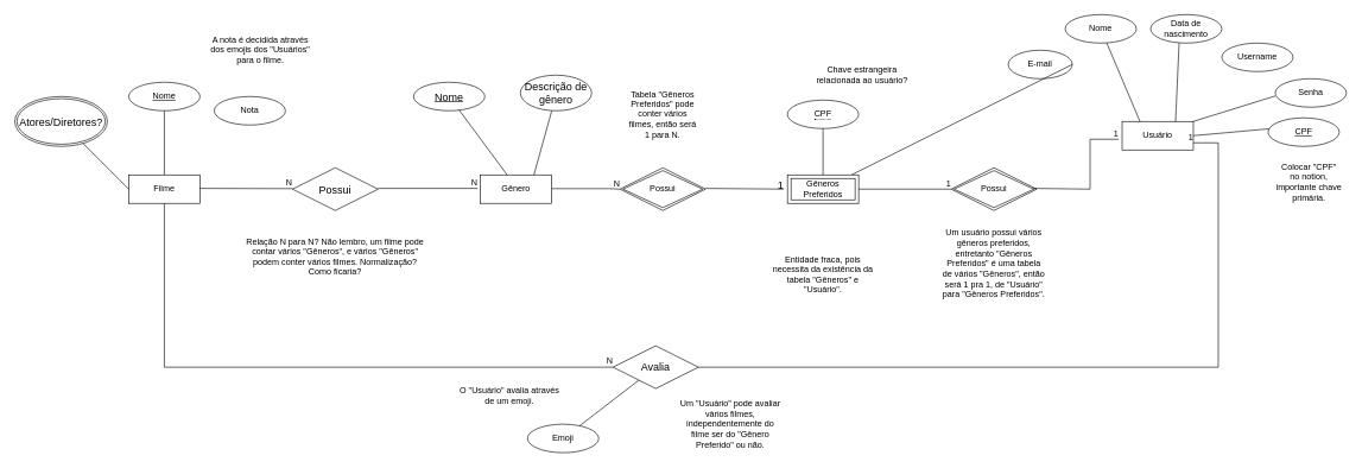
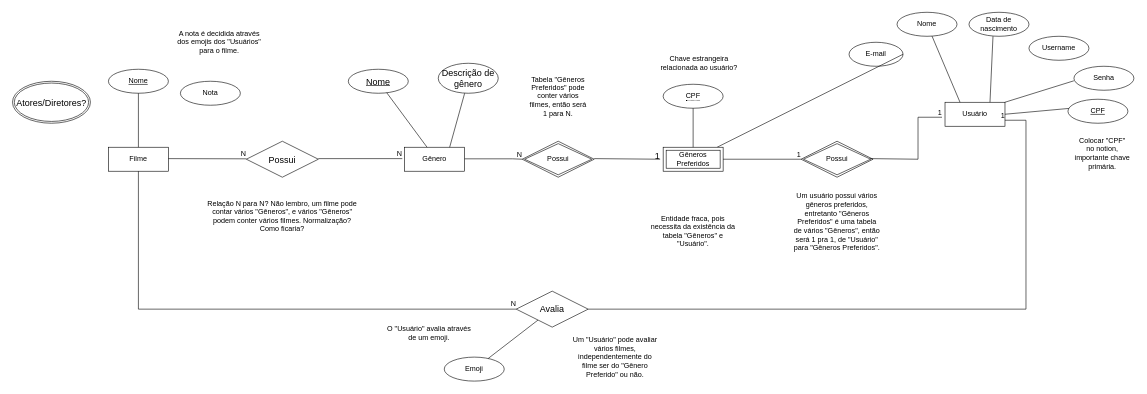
  <mxCell id="0" />
  <mxCell id="1" parent="0" />
  <mxCell id="2" value="Filme" style="whiteSpace=wrap;html=1;align=center;" parent="1" vertex="1"><mxGeometry x="180" y="245" width="100" height="40" as="geometry" /></mxCell>
  <mxCell id="3" value="Usuário" style="whiteSpace=wrap;html=1;align=center;" parent="1" vertex="1"><mxGeometry x="1575" y="170" width="100" height="40" as="geometry" /></mxCell>
  <mxCell id="4" value="Gênero" style="whiteSpace=wrap;html=1;align=center;" parent="1" vertex="1"><mxGeometry x="674" y="245" width="100" height="40" as="geometry" /></mxCell>
  <mxCell id="5" value="Tabela &quot;Gêneros Preferidos&quot; pode conter vários filmes, então será 1 para N." style="text;html=1;strokeColor=none;fillColor=none;align=center;verticalAlign=middle;whiteSpace=wrap;rounded=0;" parent="1" vertex="1"><mxGeometry x="880" y="150" width="100" height="20" as="geometry" /></mxCell>
  <mxCell id="6" style="edgeStyle=orthogonalEdgeStyle;rounded=0;orthogonalLoop=1;jettySize=auto;html=1;exitX=0.5;exitY=1;exitDx=0;exitDy=0;" parent="1" edge="1"><mxGeometry relative="1" as="geometry"><mxPoint x="390" y="195" as="sourcePoint" /><mxPoint x="390" y="195" as="targetPoint" /></mxGeometry></mxCell>
  <mxCell id="7" value="Nome" style="ellipse;whiteSpace=wrap;html=1;align=center;" parent="1" vertex="1"><mxGeometry x="1495" y="20" width="100" height="40" as="geometry" /></mxCell>
  <mxCell id="8" value="Data de nascimento" style="ellipse;whiteSpace=wrap;html=1;align=center;" parent="1" vertex="1"><mxGeometry x="1615" y="20" width="100" height="40" as="geometry" /></mxCell>
  <mxCell id="9" value="Username" style="ellipse;whiteSpace=wrap;html=1;align=center;" parent="1" vertex="1"><mxGeometry x="1715" y="60" width="100" height="40" as="geometry" /></mxCell>
  <mxCell id="10" value="E-mail" style="ellipse;whiteSpace=wrap;html=1;align=center;" parent="1" vertex="1"><mxGeometry x="1415" y="70" width="90" height="40" as="geometry" /></mxCell>
  <mxCell id="11" value="Senha" style="ellipse;whiteSpace=wrap;html=1;align=center;" parent="1" vertex="1"><mxGeometry x="1790" y="110" width="100" height="40" as="geometry" /></mxCell>
  <mxCell id="12" style="edgeStyle=orthogonalEdgeStyle;rounded=0;orthogonalLoop=1;jettySize=auto;html=1;exitX=0.5;exitY=1;exitDx=0;exitDy=0;" parent="1" source="8" target="8" edge="1"><mxGeometry relative="1" as="geometry" /></mxCell>
  <mxCell id="13" value="" style="endArrow=none;html=1;rounded=0;exitX=1;exitY=0.5;exitDx=0;exitDy=0;" parent="1" source="10" target="26" edge="1"><mxGeometry relative="1" as="geometry"><mxPoint x="1465" y="150" as="sourcePoint" /><mxPoint x="1625" y="150" as="targetPoint" /></mxGeometry></mxCell>
  <mxCell id="14" value="" style="endArrow=none;html=1;rounded=0;entryX=0.25;entryY=0;entryDx=0;entryDy=0;" parent="1" source="7" target="3" edge="1"><mxGeometry relative="1" as="geometry"><mxPoint x="1495" y="90" as="sourcePoint" /><mxPoint x="1595" y="140" as="targetPoint" /></mxGeometry></mxCell>
  <mxCell id="15" value="" style="endArrow=none;html=1;rounded=0;exitX=1;exitY=0.5;exitDx=0;exitDy=0;entryX=0.75;entryY=0;entryDx=0;entryDy=0;" parent="1" target="3" edge="1"><mxGeometry relative="1" as="geometry"><mxPoint x="1655" y="60" as="sourcePoint" /><mxPoint x="1755" y="110" as="targetPoint" /></mxGeometry></mxCell>
  <mxCell id="16" value="" style="endArrow=none;html=1;rounded=0;exitX=1;exitY=0.5;exitDx=0;exitDy=0;" parent="1" source="3" edge="1"><mxGeometry relative="1" as="geometry"><mxPoint x="1705" y="130" as="sourcePoint" /><mxPoint x="1785" y="180" as="targetPoint" /></mxGeometry></mxCell>
  <mxCell id="17" value="" style="endArrow=none;html=1;rounded=0;exitX=1;exitY=0;exitDx=0;exitDy=0;entryX=0;entryY=1;entryDx=0;entryDy=0;" parent="1" source="3" edge="1"><mxGeometry relative="1" as="geometry"><mxPoint x="1675" y="120" as="sourcePoint" /><mxPoint x="1789.883" y="134.237" as="targetPoint" /></mxGeometry></mxCell>
  <mxCell id="18" value="" style="edgeStyle=entityRelationEdgeStyle;fontSize=12;html=1;endArrow=ERoneToMany;startArrow=ERmandOne;targetPerimeterSpacing=0;sketch=0;rounded=0;strokeColor=none;" parent="1" edge="1"><mxGeometry width="100" height="100" relative="1" as="geometry"><mxPoint x="1165" y="310" as="sourcePoint" /><mxPoint x="1115" y="510" as="targetPoint" /></mxGeometry></mxCell>
  <mxCell id="19" value="Um usuário possui vários gêneros preferidos, entretanto &quot;Gêneros Preferidos&quot; é uma tabela de vários &quot;Gêneros&quot;, então será 1 pra 1, de &quot;Usuário&quot; para &quot;Gêneros Preferidos&quot;." style="text;html=1;strokeColor=none;fillColor=none;align=center;verticalAlign=middle;whiteSpace=wrap;rounded=0;" parent="1" vertex="1"><mxGeometry x="1320" y="360" width="150" height="20" as="geometry" /></mxCell>
  <mxCell id="20" value="Nota" style="ellipse;whiteSpace=wrap;html=1;align=center;" parent="1" vertex="1"><mxGeometry x="300" y="135" width="100" height="40" as="geometry" /></mxCell>
  <mxCell id="21" value="Nome" style="ellipse;whiteSpace=wrap;html=1;align=center;fontStyle=4;" parent="1" vertex="1"><mxGeometry x="180" y="115" width="100" height="40" as="geometry" /></mxCell>
  <mxCell id="22" value="" style="endArrow=none;html=1;rounded=0;strokeColor=#000000;exitX=0.5;exitY=1;exitDx=0;exitDy=0;" parent="1" source="21" target="2" edge="1"><mxGeometry relative="1" as="geometry"><mxPoint x="100" y="205" as="sourcePoint" /><mxPoint x="260" y="205" as="targetPoint" /></mxGeometry></mxCell>
  <mxCell id="23" value="CPF" style="ellipse;whiteSpace=wrap;html=1;align=center;fontStyle=4;" parent="1" vertex="1"><mxGeometry x="1780" y="165" width="100" height="40" as="geometry" /></mxCell>
  <mxCell id="24" value="Emoji" style="ellipse;whiteSpace=wrap;html=1;align=center;" parent="1" vertex="1"><mxGeometry x="740" y="595" width="100" height="40" as="geometry" /></mxCell>
  <mxCell id="25" value="" style="endArrow=none;html=1;rounded=0;strokeColor=#000000;" parent="1" source="24" target="53" edge="1"><mxGeometry relative="1" as="geometry"><mxPoint x="90" y="335" as="sourcePoint" /><mxPoint x="250" y="335" as="targetPoint" /></mxGeometry></mxCell>
  <mxCell id="26" value="Gêneros Preferidos" style="shape=ext;margin=3;double=1;whiteSpace=wrap;html=1;align=center;" parent="1" vertex="1"><mxGeometry x="1105" y="245" width="100" height="40" as="geometry" /></mxCell>
  <mxCell id="27" value="Entidade fraca, pois necessita da existência da tabela &quot;Gêneros&quot; e &quot;Usuário&quot;." style="text;html=1;strokeColor=none;fillColor=none;align=center;verticalAlign=middle;whiteSpace=wrap;rounded=0;" parent="1" vertex="1"><mxGeometry x="1080" y="370" width="150" height="30" as="geometry" /></mxCell>
  <mxCell id="28" style="edgeStyle=orthogonalEdgeStyle;rounded=0;sketch=0;jumpStyle=none;orthogonalLoop=1;jettySize=auto;html=1;exitX=0.5;exitY=1;exitDx=0;exitDy=0;startArrow=ERoneToMany;startFill=0;targetPerimeterSpacing=0;strokeColor=#000000;" parent="1" edge="1"><mxGeometry relative="1" as="geometry"><mxPoint x="1330" y="440" as="sourcePoint" /><mxPoint x="1330" y="440" as="targetPoint" /></mxGeometry></mxCell>
  <mxCell id="29" value="Possui" style="shape=rhombus;double=1;perimeter=rhombusPerimeter;whiteSpace=wrap;html=1;align=center;" parent="1" vertex="1"><mxGeometry x="1335" y="235" width="120" height="60" as="geometry" /></mxCell>
  <mxCell id="30" value="&lt;span style=&quot;border-bottom: 1px dotted&quot;&gt;CPF&lt;/span&gt;" style="ellipse;whiteSpace=wrap;html=1;align=center;" parent="1" vertex="1"><mxGeometry x="1105" y="140" width="100" height="40" as="geometry" /></mxCell>
  <mxCell id="31" value="" style="endArrow=none;html=1;rounded=0;strokeColor=#000000;strokeWidth=1;entryX=0.5;entryY=0;entryDx=0;entryDy=0;exitX=0.5;exitY=1;exitDx=0;exitDy=0;" parent="1" source="30" target="26" edge="1"><mxGeometry relative="1" as="geometry"><mxPoint x="1105" y="175" as="sourcePoint" /><mxPoint x="1265" y="175" as="targetPoint" /></mxGeometry></mxCell>
- <mxCell id="32" value="Chave estrangeira relacionada ao usuário?" style="text;html=1;strokeColor=none;fillColor=none;align=center;verticalAlign=middle;whiteSpace=wrap;rounded=0;" parent="1" vertex="1"><mxGeometry x="1135" y="90" width="150" height="30" as="geometry" /></mxCell>
+ <mxCell id="32" value="Chave estrangeira relacionada ao usuário?" style="text;html=1;strokeColor=none;fillColor=none;align=center;verticalAlign=middle;whiteSpace=wrap;rounded=0;" parent="1" vertex="1"><mxGeometry x="1090" y="90" width="150" height="30" as="geometry" /></mxCell>
  <mxCell id="33" value="Possui" style="shape=rhombus;double=1;perimeter=rhombusPerimeter;whiteSpace=wrap;html=1;align=center;" parent="1" vertex="1"><mxGeometry x="870" y="235" width="120" height="60" as="geometry" /></mxCell>
  <mxCell id="34" value="" style="endArrow=none;html=1;rounded=0;strokeColor=#000000;strokeWidth=1;" parent="1" edge="1"><mxGeometry relative="1" as="geometry"><mxPoint x="990" y="264" as="sourcePoint" /><mxPoint x="1100" y="265" as="targetPoint" /></mxGeometry></mxCell>
  <mxCell id="35" value="1" style="resizable=0;html=1;align=right;verticalAlign=bottom;fontSize=15;" parent="34" connectable="0" vertex="1"><mxGeometry x="1" relative="1" as="geometry"><mxPoint y="5" as="offset" /></mxGeometry></mxCell>
  <mxCell id="36" value="" style="endArrow=none;html=1;rounded=0;strokeColor=#000000;strokeWidth=1;entryX=0;entryY=0.5;entryDx=0;entryDy=0;" parent="1" target="33" edge="1"><mxGeometry relative="1" as="geometry"><mxPoint x="774" y="264.33" as="sourcePoint" /><mxPoint x="860" y="264" as="targetPoint" /><Array as="points"><mxPoint x="854" y="264.33" /></Array></mxGeometry></mxCell>
  <mxCell id="37" value="N" style="resizable=0;html=1;align=right;verticalAlign=bottom;" parent="36" connectable="0" vertex="1"><mxGeometry x="1" relative="1" as="geometry" /></mxCell>
  <mxCell id="38" value="" style="endArrow=none;html=1;rounded=0;strokeColor=#000000;strokeWidth=1;entryX=0;entryY=0.5;entryDx=0;entryDy=0;exitX=1;exitY=0.5;exitDx=0;exitDy=0;" parent="1" source="26" target="29" edge="1"><mxGeometry relative="1" as="geometry"><mxPoint x="1170" y="280" as="sourcePoint" /><mxPoint x="1330" y="280" as="targetPoint" /></mxGeometry></mxCell>
  <mxCell id="39" value="1" style="resizable=0;html=1;align=right;verticalAlign=bottom;" parent="38" connectable="0" vertex="1"><mxGeometry x="1" relative="1" as="geometry" /></mxCell>
  <mxCell id="40" value="" style="endArrow=none;html=1;rounded=0;strokeColor=#000000;strokeWidth=1;" parent="1" edge="1"><mxGeometry relative="1" as="geometry"><mxPoint x="1450" y="264" as="sourcePoint" /><mxPoint x="1570" y="195" as="targetPoint" /><Array as="points"><mxPoint x="1530" y="265" /><mxPoint x="1530" y="195" /></Array></mxGeometry></mxCell>
  <mxCell id="41" value="1" style="resizable=0;html=1;align=right;verticalAlign=bottom;" parent="40" connectable="0" vertex="1"><mxGeometry x="1" relative="1" as="geometry" /></mxCell>
  <mxCell id="42" value="Possui" style="shape=rhombus;perimeter=rhombusPerimeter;whiteSpace=wrap;html=1;align=center;fontSize=15;" parent="1" vertex="1"><mxGeometry x="410" y="235" width="120" height="60" as="geometry" /></mxCell>
  <mxCell id="43" value="" style="endArrow=none;html=1;rounded=0;strokeColor=#000000;strokeWidth=1;fontSize=15;" parent="1" edge="1"><mxGeometry relative="1" as="geometry"><mxPoint x="530" y="264" as="sourcePoint" /><mxPoint x="670" y="264" as="targetPoint" /></mxGeometry></mxCell>
  <mxCell id="44" value="N" style="resizable=0;html=1;align=right;verticalAlign=bottom;" parent="43" connectable="0" vertex="1"><mxGeometry x="1" relative="1" as="geometry" /></mxCell>
  <mxCell id="45" value="" style="endArrow=none;html=1;rounded=0;strokeColor=#000000;strokeWidth=1;fontSize=15;" parent="1" edge="1"><mxGeometry relative="1" as="geometry"><mxPoint x="280" y="264" as="sourcePoint" /><mxPoint x="410" y="264.33" as="targetPoint" /></mxGeometry></mxCell>
  <mxCell id="46" value="N" style="resizable=0;html=1;align=right;verticalAlign=bottom;" parent="45" connectable="0" vertex="1"><mxGeometry x="1" relative="1" as="geometry" /></mxCell>
  <mxCell id="47" value="Relação N para N? Não lembro, um filme pode contar vários &quot;Gêneros&quot;, e vários &quot;Gêneros&quot; podem conter vários filmes. Normalização? Como ficaria?" style="text;html=1;strokeColor=none;fillColor=none;align=center;verticalAlign=middle;whiteSpace=wrap;rounded=0;" parent="1" vertex="1"><mxGeometry x="340" y="350" width="260" height="20" as="geometry" /></mxCell>
  <mxCell id="48" value="Colocar &quot;CPF&quot; no notion, importante chave primária." style="text;html=1;strokeColor=none;fillColor=none;align=center;verticalAlign=middle;whiteSpace=wrap;rounded=0;" parent="1" vertex="1"><mxGeometry x="1790" y="245" width="95" height="20" as="geometry" /></mxCell>
  <mxCell id="49" value="Nome" style="ellipse;whiteSpace=wrap;html=1;align=center;fontStyle=4;fontSize=15;" parent="1" vertex="1"><mxGeometry x="580" y="115" width="100" height="40" as="geometry" /></mxCell>
  <mxCell id="50" value="Descrição de gênero" style="ellipse;whiteSpace=wrap;html=1;align=center;fontSize=15;" parent="1" vertex="1"><mxGeometry x="730" y="105" width="100" height="50" as="geometry" /></mxCell>
  <mxCell id="51" value="" style="endArrow=none;html=1;rounded=0;strokeColor=#000000;strokeWidth=1;fontSize=15;entryX=0.373;entryY=0;entryDx=0;entryDy=0;entryPerimeter=0;" parent="1" source="49" target="4" edge="1"><mxGeometry relative="1" as="geometry"><mxPoint x="410" as="sourcePoint" y="85" /><mxPoint x="570" as="targetPoint" y="85" /></mxGeometry></mxCell>
  <mxCell id="52" value="" style="endArrow=none;html=1;rounded=0;strokeColor=#000000;strokeWidth=1;fontSize=15;entryX=0.75;entryY=0;entryDx=0;entryDy=0;" parent="1" target="4" edge="1"><mxGeometry relative="1" as="geometry"><mxPoint x="774.005" y="155.005" as="sourcePoint" /><mxPoint x="841.26" y="245.81" as="targetPoint" /></mxGeometry></mxCell>
  <mxCell id="53" value="Avalia" style="shape=rhombus;perimeter=rhombusPerimeter;whiteSpace=wrap;html=1;align=center;fontSize=15;" parent="1" vertex="1"><mxGeometry x="860" y="485" width="120" height="60" as="geometry" /></mxCell>
  <mxCell id="54" value="" style="endArrow=none;html=1;rounded=0;strokeColor=#000000;strokeWidth=1;fontSize=15;exitX=1;exitY=0.5;exitDx=0;exitDy=0;entryX=1;entryY=0.75;entryDx=0;entryDy=0;" parent="1" source="53" target="3" edge="1"><mxGeometry relative="1" as="geometry"><mxPoint x="1020" y="514.33" as="sourcePoint" /><mxPoint x="1720" y="205" as="targetPoint" /><Array as="points"><mxPoint x="1710" y="515" /><mxPoint x="1710" y="200" /></Array></mxGeometry></mxCell>
  <mxCell id="55" value="1" style="resizable=0;html=1;align=right;verticalAlign=bottom;" parent="54" connectable="0" vertex="1"><mxGeometry x="1" relative="1" as="geometry" /></mxCell>
  <mxCell id="56" value="Um &quot;Usuário&quot; pode avaliar vários filmes, independentemente do filme ser do &quot;Gênero Preferido&quot; ou não." style="text;html=1;strokeColor=none;fillColor=none;align=center;verticalAlign=middle;whiteSpace=wrap;rounded=0;" parent="1" vertex="1"><mxGeometry x="950" y="585" width="150" height="20" as="geometry" /></mxCell>
  <mxCell id="57" value="" style="endArrow=none;html=1;rounded=0;strokeColor=#000000;strokeWidth=1;fontSize=15;entryX=0;entryY=0.5;entryDx=0;entryDy=0;exitX=0.5;exitY=1;exitDx=0;exitDy=0;" parent="1" source="2" target="53" edge="1"><mxGeometry relative="1" as="geometry"><mxPoint x="614" y="514.33" as="sourcePoint" /><mxPoint x="774" y="514.33" as="targetPoint" /><Array as="points"><mxPoint x="230" y="515" /></Array></mxGeometry></mxCell>
  <mxCell id="58" value="N" style="resizable=0;html=1;align=right;verticalAlign=bottom;" parent="57" connectable="0" vertex="1"><mxGeometry x="1" relative="1" as="geometry" /></mxCell>
  <mxCell id="59" value="O &quot;Usuário&quot; avalia através de um emoji." style="text;html=1;strokeColor=none;fillColor=none;align=center;verticalAlign=middle;whiteSpace=wrap;rounded=0;" parent="1" vertex="1"><mxGeometry x="640" y="545" width="150" height="20" as="geometry" /></mxCell>
  <mxCell id="60" value="A nota é decidida através dos emojis dos &quot;Usuários&quot; para o filme." style="text;html=1;strokeColor=none;fillColor=none;align=center;verticalAlign=middle;whiteSpace=wrap;rounded=0;" parent="1" vertex="1"><mxGeometry x="290" y="60" width="150" height="20" as="geometry" /></mxCell>
  <mxCell id="61" value="Atores/Diretores?" style="ellipse;shape=doubleEllipse;margin=3;whiteSpace=wrap;html=1;align=center;fontSize=15;" parent="1" vertex="1"><mxGeometry x="20" y="135" width="130" height="70" as="geometry" /></mxCell>
- <mxCell id="62" value="" style="endArrow=none;html=1;rounded=0;strokeColor=#000000;strokeWidth=1;fontSize=15;entryX=0;entryY=0.5;entryDx=0;entryDy=0;" parent="1" source="61" target="2" edge="1"><mxGeometry relative="1" as="geometry"><mxPoint x="5" y="265" as="sourcePoint" /><mxPoint x="165" y="265" as="targetPoint" /></mxGeometry></mxCell>
